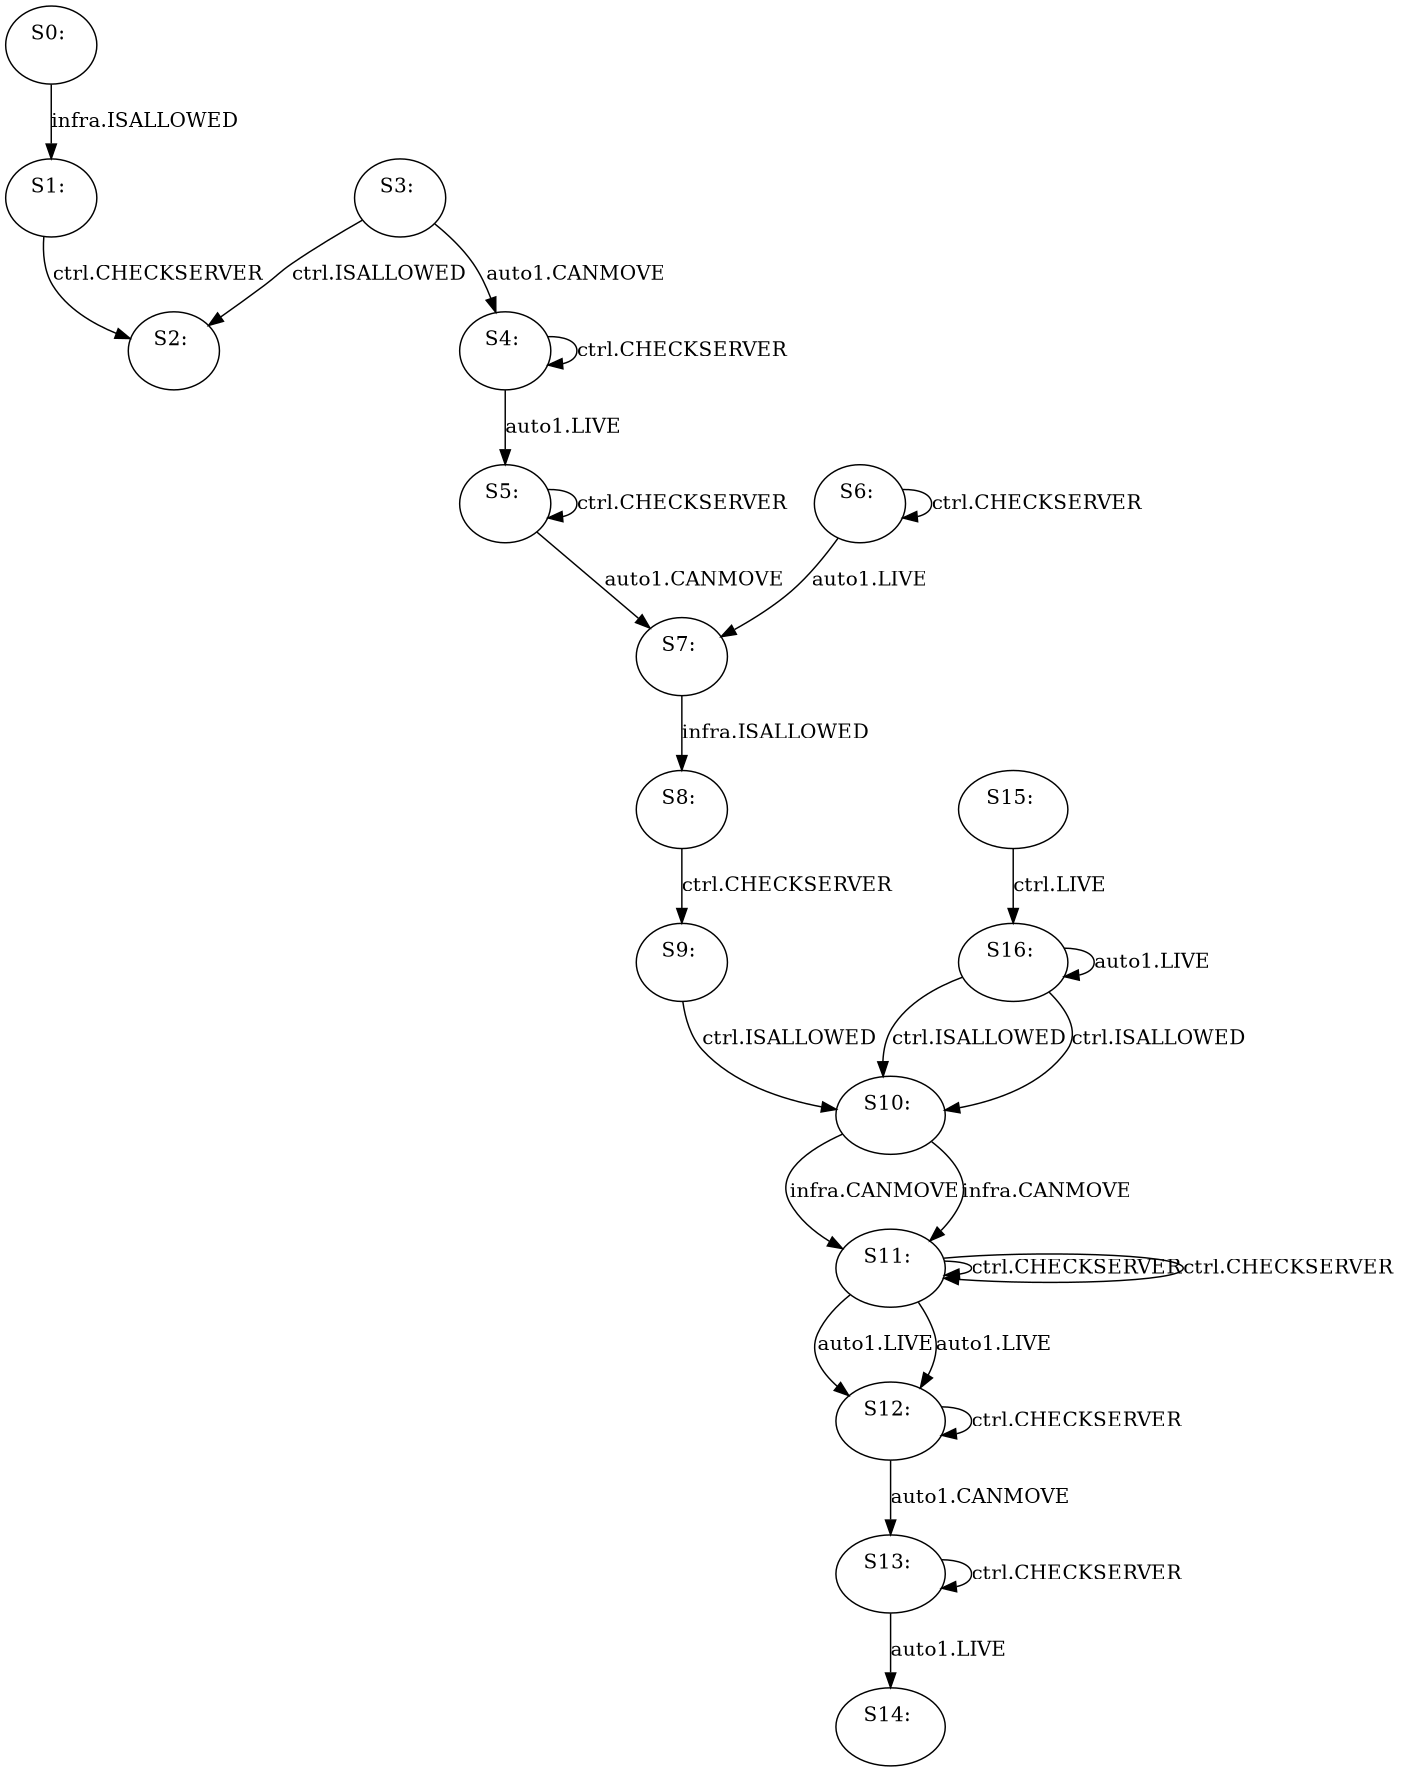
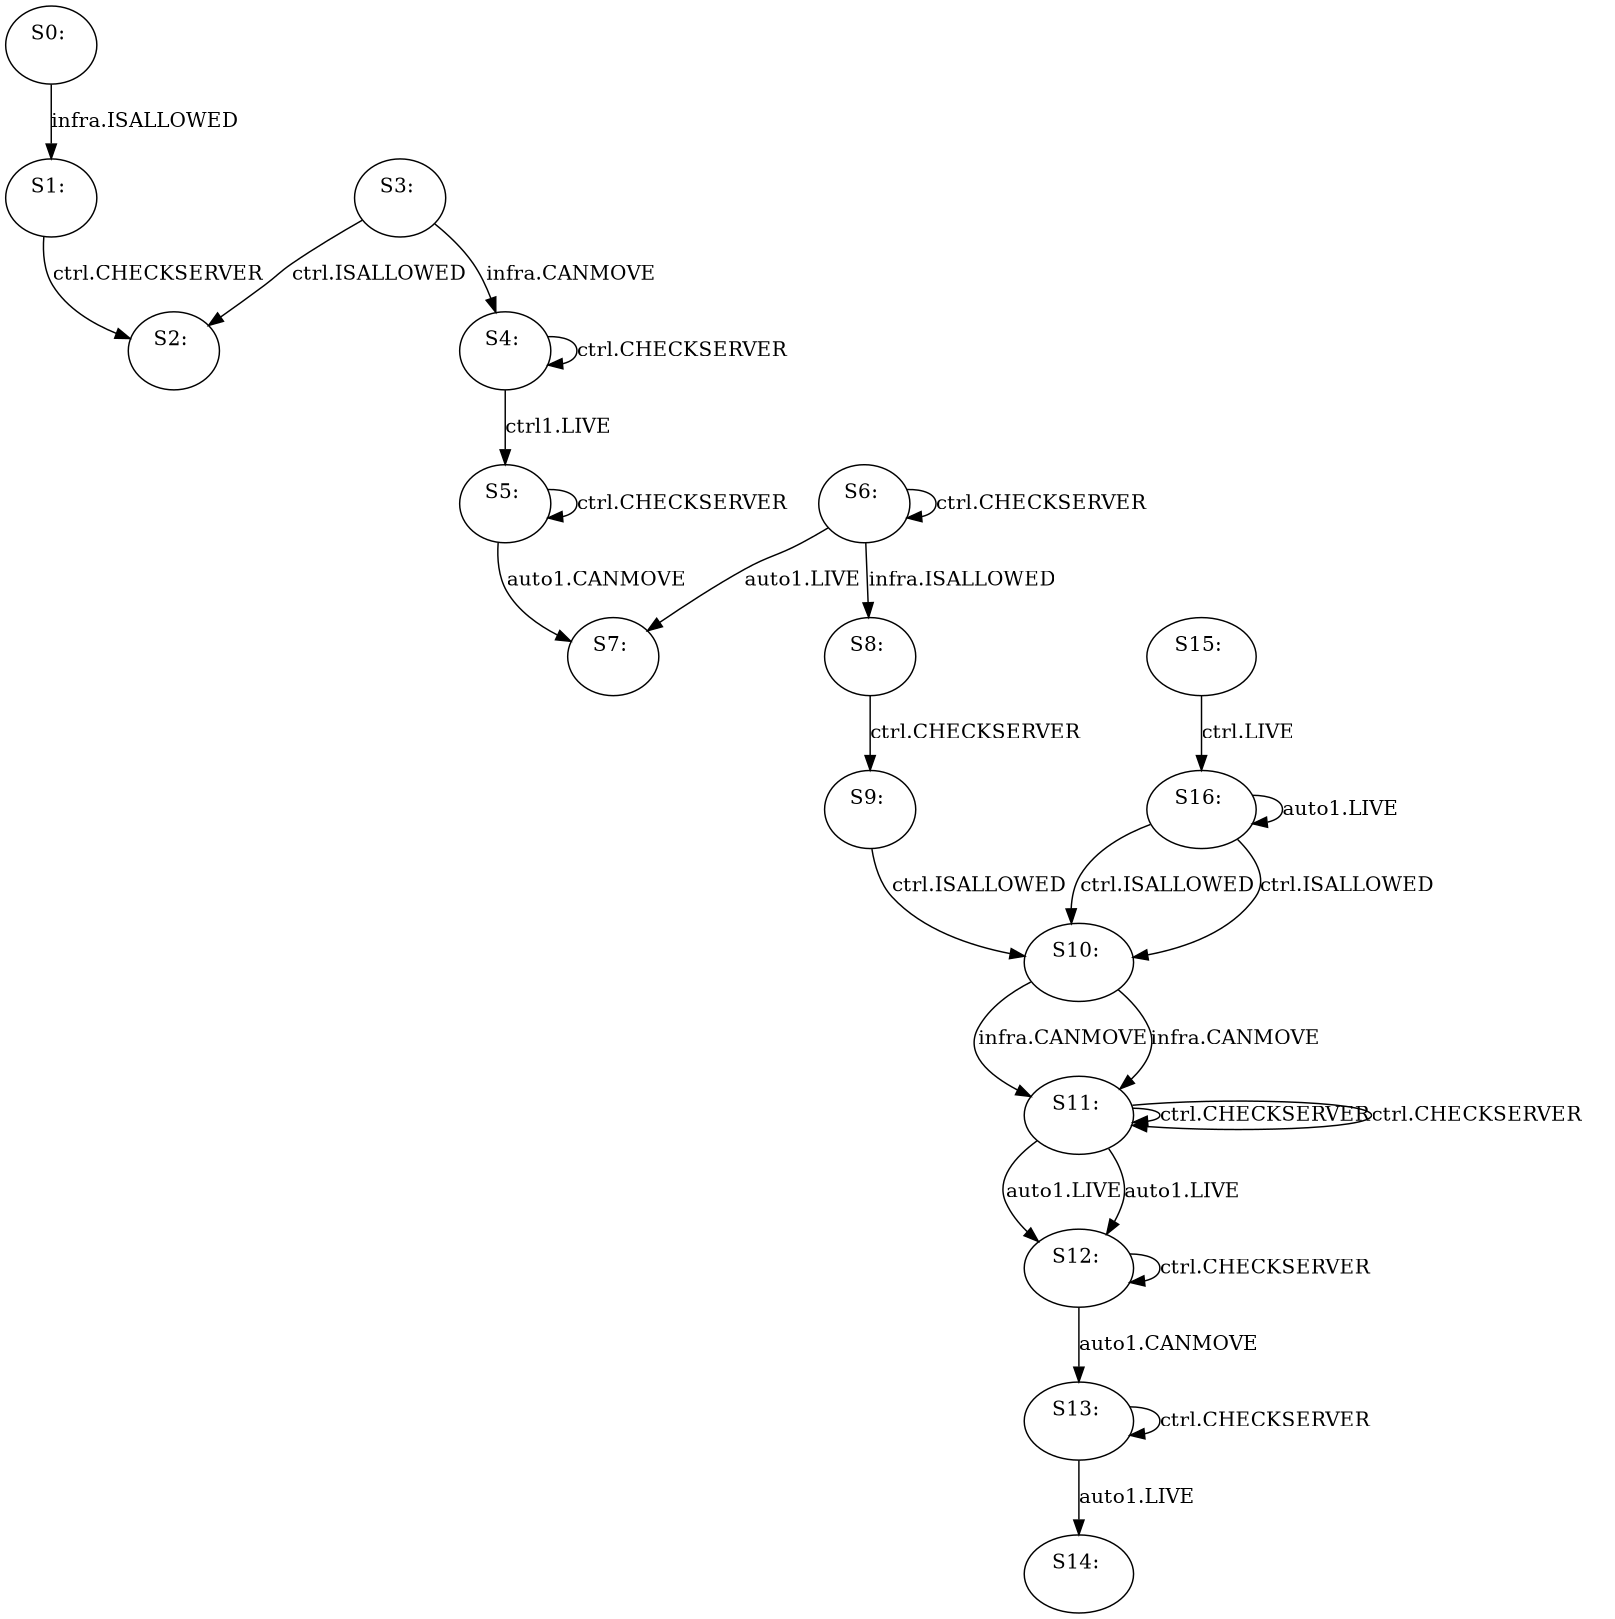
  digraph {
    n1 [label="S0: \n "]
    n2 [label="S1: \n "]
    n3 [label="S2: \n "]
    n4 [label="S3: \n "]
    n5 [label="S4: \n "]
    n6 [label="S5: \n "]
    n7 [label="S7: \n "]
    n8 [label="S6: \n "]
    n9 [label="S8: \n "]
    n10 [label="S9: \n "]
    n11 [label="S10: \n "]
    n12 [label="S11: \n "]
    n13 [label="S12: \n "]
    n14 [label="S13: \n "]
    n15 [label="S14: \n "]
    n16 [label="S15: \n "]
    n17 [label="S16: \n "]
    n1 -> n2 [label="infra.ISALLOWED"]
    n2 -> n3 [label="ctrl.CHECKSERVER"]
    n4 -> n3 [label="ctrl.ISALLOWED"]
-   n4 -> n5 [label="auto1.CANMOVE"]
+   n4 -> n5 [label="infra.CANMOVE"]
    n5 -> n5 [label="ctrl.CHECKSERVER"]
-   n5 -> n6 [label="auto1.LIVE"]
+   n5 -> n6 [label="ctrl1.LIVE"]
    n6 -> n6 [label="ctrl.CHECKSERVER"]
    n6 -> n7 [label="auto1.CANMOVE"]
-   n7 -> n9 [label="infra.ISALLOWED"]
+   n8 -> n9 [label="infra.ISALLOWED"]
    n8 -> n7 [label="auto1.LIVE"]
    n8 -> n8 [label="ctrl.CHECKSERVER"]
    n9 -> n10 [label="ctrl.CHECKSERVER"]
    n10 -> n11 [label="ctrl.ISALLOWED"]
    n11 -> n12 [label="infra.CANMOVE"]
    n11 -> n12 [label="infra.CANMOVE"]
    n12 -> n12 [label="ctrl.CHECKSERVER"]
    n12 -> n12 [label="ctrl.CHECKSERVER"]
    n12 -> n13 [label="auto1.LIVE"]
    n12 -> n13 [label="auto1.LIVE"]
    n13 -> n13 [label="ctrl.CHECKSERVER"]
    n13 -> n14 [label="auto1.CANMOVE"]
    n14 -> n14 [label="ctrl.CHECKSERVER"]
    n14 -> n15 [label="auto1.LIVE"]
    n16 -> n17 [label="ctrl.LIVE"]
    n17 -> n11 [label="ctrl.ISALLOWED"]
    n17 -> n11 [label="ctrl.ISALLOWED"]
    n17 -> n17 [label="auto1.LIVE"]
  }
